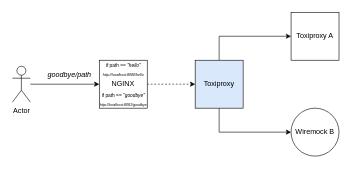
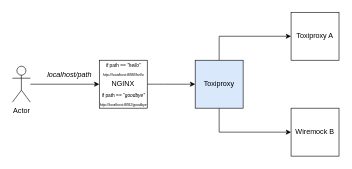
  <mxCell id="0" />
  <mxCell id="1" parent="0" />
  <mxCell id="2" value="" style="edgeStyle=orthogonalEdgeStyle;rounded=0;orthogonalLoop=1;jettySize=auto;html=1;" edge="1" parent="1" source="3" target="7"><mxGeometry relative="1" as="geometry" /></mxCell>
  <mxCell id="3" value="Actor" style="shape=umlActor;verticalLabelPosition=bottom;verticalAlign=top;html=1;outlineConnect=0;" vertex="1" parent="1"><mxGeometry x="20" y="110" width="30" height="60" as="geometry" /></mxCell>
  <mxCell id="4" style="edgeStyle=orthogonalEdgeStyle;rounded=0;orthogonalLoop=1;jettySize=auto;html=1;exitX=0.5;exitY=0;exitDx=0;exitDy=0;" edge="1" parent="1" source="13" target="8"><mxGeometry relative="1" as="geometry" /></mxCell>
  <mxCell id="5" style="edgeStyle=orthogonalEdgeStyle;rounded=0;orthogonalLoop=1;jettySize=auto;html=1;exitX=0.5;exitY=1;exitDx=0;exitDy=0;" edge="1" parent="1" source="13" target="9"><mxGeometry relative="1" as="geometry" /></mxCell>
- <mxCell id="6" value="" style="edgeStyle=orthogonalEdgeStyle;curved=1;rounded=0;orthogonalLoop=1;jettySize=auto;html=1;dashed=1;" edge="1" parent="1" source="7" target="13"><mxGeometry relative="1" as="geometry" /></mxCell>
+ <mxCell id="6" value="" style="edgeStyle=orthogonalEdgeStyle;curved=1;rounded=0;orthogonalLoop=1;jettySize=auto;html=1;" edge="1" parent="1" source="7" target="13"><mxGeometry relative="1" as="geometry" /></mxCell>
  <mxCell id="7" value="NGINX" style="whiteSpace=wrap;html=1;aspect=fixed;" vertex="1" parent="1"><mxGeometry x="165" y="100" width="80" height="80" as="geometry" /></mxCell>
  <mxCell id="8" value="Toxiproxy A" style="whiteSpace=wrap;html=1;aspect=fixed;" vertex="1" parent="1"><mxGeometry x="485" y="20" width="80" height="80" as="geometry" /></mxCell>
- <mxCell id="9" value="Wiremock B" style="ellipse;whiteSpace=wrap;html=1;aspect=fixed;" vertex="1" parent="1"><mxGeometry x="485" y="180" width="80" height="80" as="geometry" /></mxCell>
- <mxCell id="10" value="&lt;i&gt;goodbye/path&lt;/i&gt;" style="text;html=1;align=center;verticalAlign=middle;resizable=0;points=[];autosize=1;strokeColor=none;fillColor=none;" vertex="1" parent="1"><mxGeometry x="65" y="110" width="100" height="30" as="geometry" /></mxCell>
+ <mxCell id="9" value="Wiremock B" style="whiteSpace=wrap;html=1;aspect=fixed;" vertex="1" parent="1"><mxGeometry x="485" y="180" width="80" height="80" as="geometry" /></mxCell>
+ <mxCell id="10" value="&lt;i&gt;localhost/path&lt;/i&gt;" style="text;html=1;align=center;verticalAlign=middle;resizable=0;points=[];autosize=1;strokeColor=none;fillColor=none;" vertex="1" parent="1"><mxGeometry x="65" y="110" width="100" height="30" as="geometry" /></mxCell>
  <mxCell id="11" value="&lt;font style=&quot;&quot;&gt;&lt;span style=&quot;font-size: 8px;&quot;&gt;if path == &lt;/span&gt;&lt;i style=&quot;font-size: 8px;&quot;&gt;&quot;hello&quot;&lt;br&gt;&lt;/i&gt;&lt;i style=&quot;&quot;&gt;&lt;font style=&quot;font-size: 6px;&quot;&gt;http://localhost:8080/hello&lt;/font&gt;&lt;/i&gt;&lt;span style=&quot;font-size: 8px;&quot;&gt;&lt;i&gt;&lt;/i&gt;&lt;/span&gt;&lt;/font&gt;" style="text;html=1;align=center;verticalAlign=middle;resizable=0;points=[];autosize=1;strokeColor=none;fillColor=none;" vertex="1" parent="1"><mxGeometry x="160" y="95" width="90" height="40" as="geometry" /></mxCell>
  <mxCell id="12" value="&lt;font style=&quot;font-size: 8px;&quot;&gt;if path == &lt;i&gt;&quot;goodbye&quot;&lt;/i&gt;&lt;/font&gt;&lt;div&gt;&lt;font style=&quot;font-size: 8px;&quot;&gt;&lt;i style=&quot;font-size: 12px;&quot;&gt;&lt;font style=&quot;font-size: 6px;&quot;&gt;http://localhost:8081/goodbye&lt;/font&gt;&lt;/i&gt;&lt;i&gt;&lt;/i&gt;&lt;/font&gt;&lt;/div&gt;" style="text;html=1;align=center;verticalAlign=middle;resizable=0;points=[];autosize=1;strokeColor=none;fillColor=none;" vertex="1" parent="1"><mxGeometry x="155" y="145" width="100" height="40" as="geometry" /></mxCell>
  <mxCell id="13" value="Toxip&lt;span style=&quot;background-color: initial;&quot;&gt;roxy&lt;/span&gt;" style="whiteSpace=wrap;html=1;aspect=fixed;fillColor=#dae8fc;" vertex="1" parent="1"><mxGeometry x="325" y="100" width="80" height="80" as="geometry" /></mxCell>
